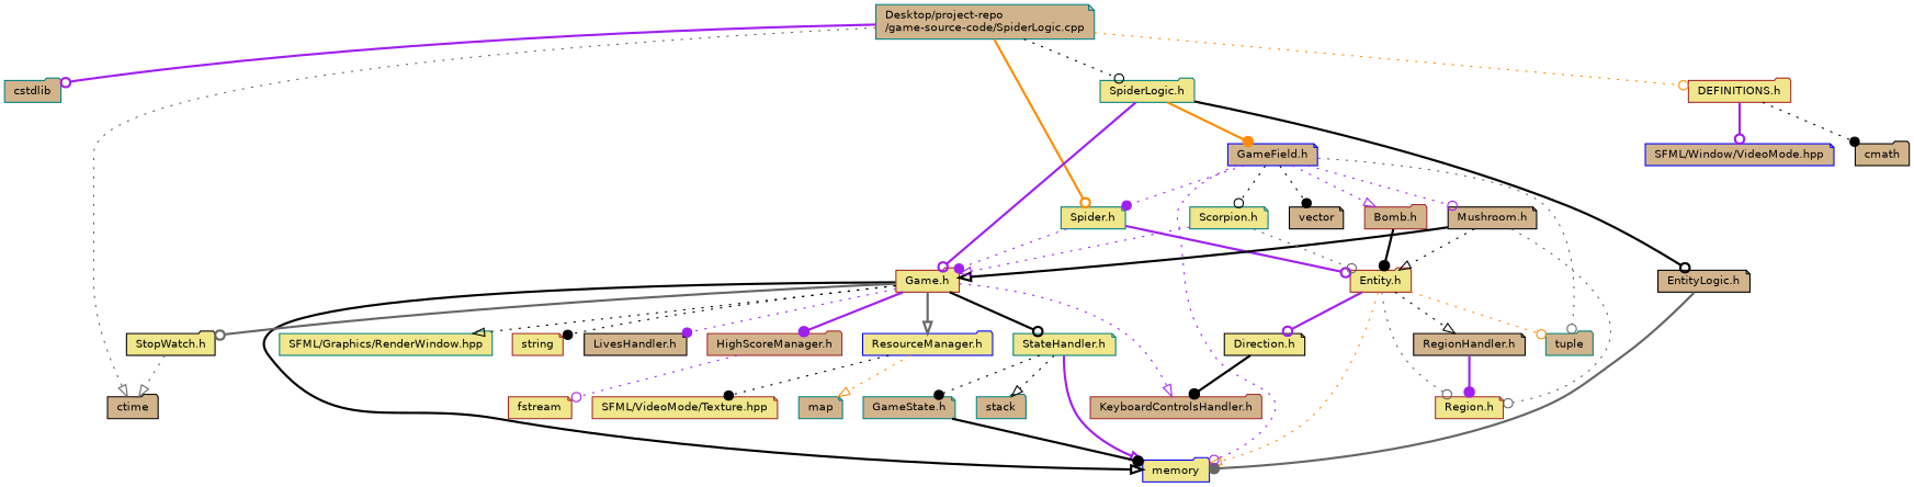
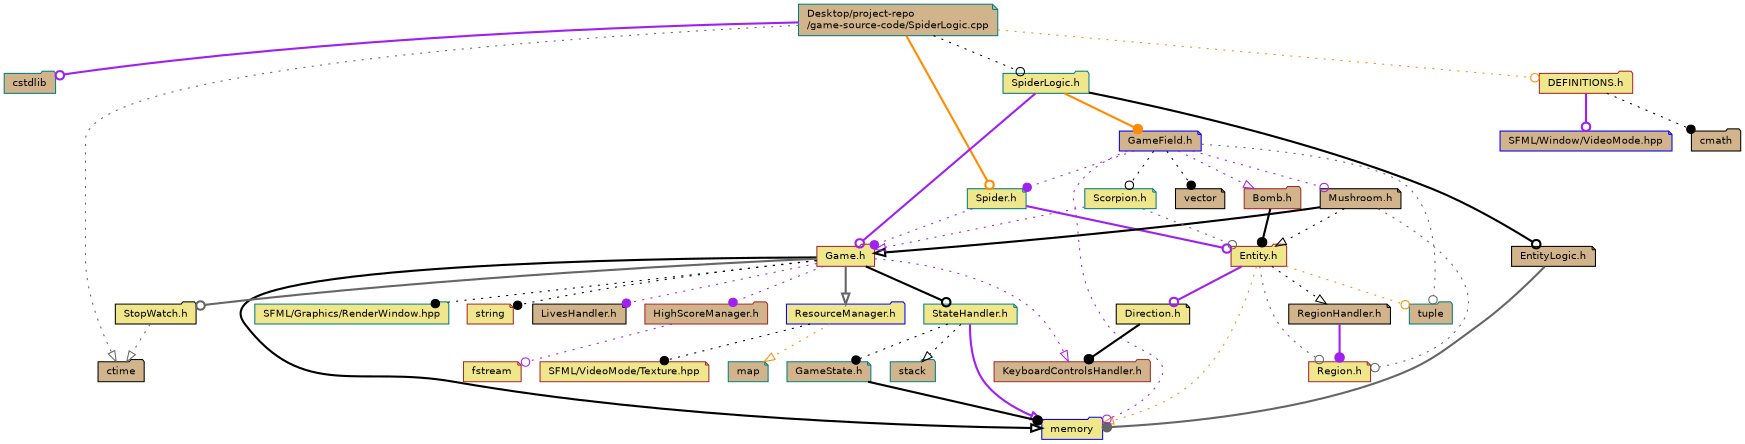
  digraph {
    node [color=teal fillcolor=tan fontname=Helvetica fontsize=10 shape=note style=filled]
    edge [arrowhead=odot color=black fontname=Helvetica fontsize=10 labelfontname=Helvetica labelfontsize=10 style=dotted]
    n1 [fontcolor=black height=0.2 label="Desktop/project-repo\l/game-source-code/SpiderLogic.cpp" width=0.4]
    n2 [height=0.2 label=cstdlib shape=folder width=0.4]
    n3 [color=black height=0.2 label=ctime shape=folder width=0.4]
    n4 [color=brown fillcolor=khaki height=0.2 label="DEFINITIONS.h" shape=folder width=0.4]
    n5 [fillcolor=khaki height=0.2 label="Spider.h" width=0.4]
    n6 [fillcolor=khaki height=0.2 label="SpiderLogic.h" shape=folder width=0.4]
    n7 [color=blue height=0.2 label="SFML/Window/VideoMode.hpp" width=0.4]
    n8 [color=black height=0.2 label=cmath shape=folder width=0.4]
    n9 [color=brown fillcolor=khaki height=0.2 label="Entity.h" shape=folder width=0.4]
    n10 [color=brown fillcolor=khaki height=0.2 label="Game.h" shape=folder width=0.4]
    n11 [color=black height=0.2 label="EntityLogic.h" width=0.4]
    n12 [color=blue height=0.2 label="GameField.h" width=0.4]
    n13 [color=blue fillcolor=khaki height=0.2 label=memory shape=folder width=0.4]
    n14 [height=0.2 label=tuple shape=folder width=0.4]
    n15 [color=black fillcolor=khaki height=0.2 label="Direction.h" width=0.4]
    n16 [color=brown fillcolor=khaki height=0.2 label="Region.h" width=0.4]
    n17 [color=black height=0.2 label="RegionHandler.h" width=0.4]
    n18 [fillcolor=khaki height=0.2 label="SFML/Graphics/RenderWindow.hpp" shape=folder width=0.4]
    n19 [color=brown fillcolor=khaki height=0.2 label=string width=0.4]
    n20 [color=brown height=0.2 label="HighScoreManager.h" shape=folder width=0.4]
    n21 [color=brown height=0.2 label="KeyboardControlsHandler.h" shape=folder width=0.4]
    n22 [color=black height=0.2 label="LivesHandler.h" width=0.4]
    n23 [color=blue fillcolor=khaki height=0.2 label="ResourceManager.h" shape=folder width=0.4]
    n24 [fillcolor=khaki height=0.2 label="StateHandler.h" width=0.4]
    n25 [color=black fillcolor=khaki height=0.2 label="StopWatch.h" shape=folder width=0.4]
    n26 [color=brown fillcolor=khaki height=0.2 label=fstream width=0.4]
    n27 [color=brown fillcolor=khaki height=0.2 label="SFML/VideoMode/Texture.hpp" width=0.4]
    n28 [height=0.2 label=map width=0.4]
    n29 [height=0.2 label=stack shape=folder width=0.4]
    n30 [height=0.2 label="GameState.h" width=0.4]
    n31 [color=black height=0.2 label=vector width=0.4]
    n32 [color=brown height=0.2 label="Bomb.h" shape=folder width=0.4]
    n33 [color=black height=0.2 label="Mushroom.h" width=0.4]
    n34 [fillcolor=khaki height=0.2 label="Scorpion.h" width=0.4]
    n1 -> n2 [color=purple style=bold]
    n1 -> n3 [arrowhead=onormal color=gray40]
    n1 -> n4 [color=darkorange]
    n1 -> n5 [color=darkorange style=bold]
    n1 -> n6
    n4 -> n7 [color=purple style=bold]
    n4 -> n8 [arrowhead=dot]
    n5 -> n9 [color=purple style=bold]
    n5 -> n10 [arrowhead=dot color=purple]
    n6 -> n10 [color=purple style=bold]
    n6 -> n11 [style=bold]
    n6 -> n12 [arrowhead=dot color=darkorange style=bold]
    n9 -> n13 [arrowhead=onormal color=darkorange]
    n9 -> n14 [color=darkorange]
    n9 -> n15 [color=purple style=bold]
    n9 -> n16 [color=gray40]
    n9 -> n17 [arrowhead=onormal]
    n10 -> n13 [arrowhead=onormal style=bold]
-   n10 -> n18 [arrowhead=onormal]
+   n10 -> n18 [arrowhead=dot]
    n10 -> n19 [arrowhead=dot]
-   n10 -> n20 [arrowhead=dot color=purple style=bold]
+   n10 -> n20 [arrowhead=dot color=purple]
    n10 -> n21 [arrowhead=onormal color=purple]
    n10 -> n22 [arrowhead=dot color=purple]
    n10 -> n23 [arrowhead=onormal color=gray40 style=bold]
    n10 -> n24 [style=bold]
    n10 -> n25 [color=gray40 style=bold]
    n11 -> n13 [arrowhead=dot color=gray40 style=bold]
    n12 -> n5 [arrowhead=dot color=purple]
    n12 -> n13 [color=purple]
    n12 -> n14 [color=gray40]
    n12 -> n31 [arrowhead=dot]
    n12 -> n32 [arrowhead=onormal color=purple]
    n12 -> n33 [color=purple]
    n12 -> n34
    n15 -> n21 [arrowhead=dot style=bold]
    n17 -> n16 [arrowhead=dot color=purple style=bold]
    n20 -> n26 [color=purple]
    n23 -> n27 [arrowhead=dot]
    n23 -> n28 [arrowhead=onormal color=darkorange]
    n24 -> n13 [arrowhead=onormal color=purple style=bold]
    n24 -> n29 [arrowhead=onormal]
    n24 -> n30 [arrowhead=dot]
    n25 -> n3 [arrowhead=onormal color=gray40]
    n30 -> n13 [arrowhead=dot style=bold]
    n32 -> n9 [arrowhead=dot style=bold]
    n33 -> n9 [arrowhead=onormal]
    n33 -> n10 [arrowhead=onormal style=bold]
    n33 -> n16 [color=gray40]
    n34 -> n9 [color=gray40]
    n34 -> n10 [arrowhead=onormal color=purple]
  }
